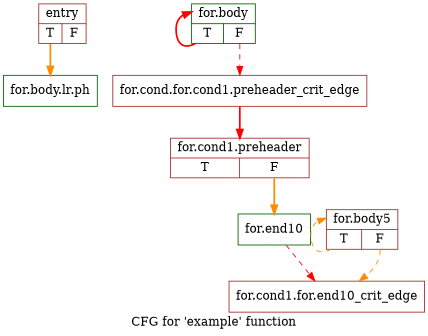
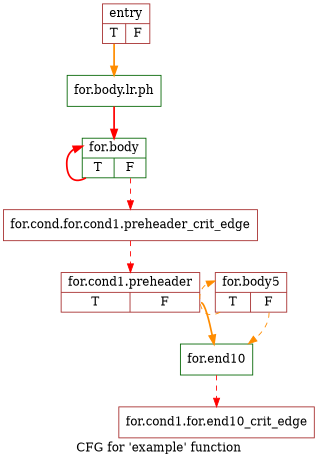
  digraph {
    label="CFG for 'example' function"
    node [color=brown shape=record]
    edge [color=red style=bold]
    n1 [label="{entry|{<s0>T|<s1>F}}"]
    n2 [color=darkgreen label="{for.body.lr.ph}"]
    n3 [color=darkgreen label="{for.body|{<s0>T|<s1>F}}"]
    n4 [label="{for.cond1.preheader|{<s0>T|<s1>F}}"]
    n5 [color=darkgreen label="{for.end10}"]
    n6 [label="{for.cond.for.cond1.preheader_crit_edge}"]
    n7 [label="{for.cond1.for.end10_crit_edge}"]
    n8 [label="{for.body5|{<s0>T|<s1>F}}"]
    n1 -> n2 [color=darkorange tailport=s0]
+   n2 -> n3
    n3 -> n3 [tailport=s0]
    n3 -> n6 [style=dashed tailport=s1]
    n4 -> n5 [color=darkorange tailport=s1]
    n5 -> n7 [style=dashed]
-   n6 -> n4
-   n8 -> n7 [color=darkorange style=dashed tailport=s1]
+   n6 -> n4 [style=dashed]
+   n8 -> n5 [color=darkorange style=dashed tailport=s1]
    n8 -> n8 [color=darkorange style=dashed tailport=s0]
  }
